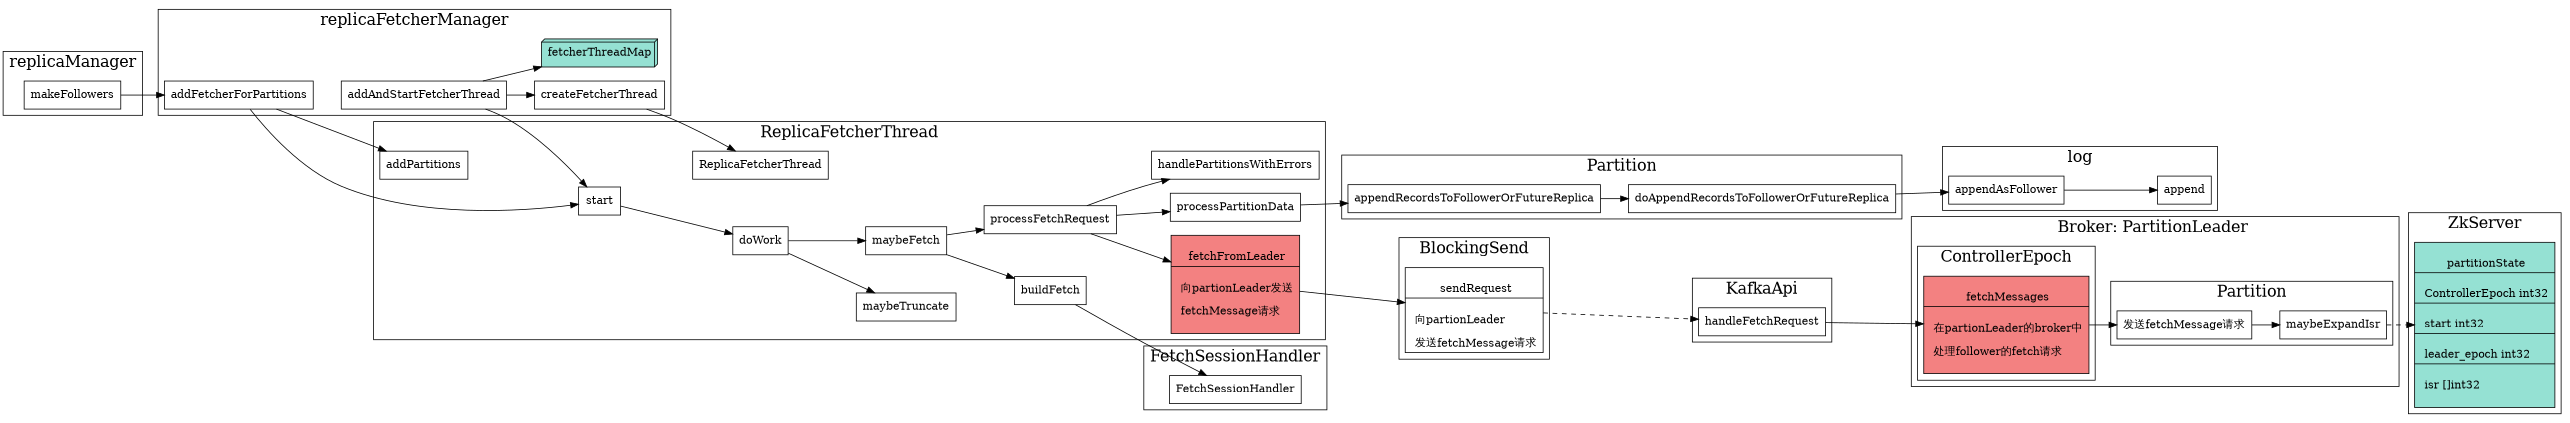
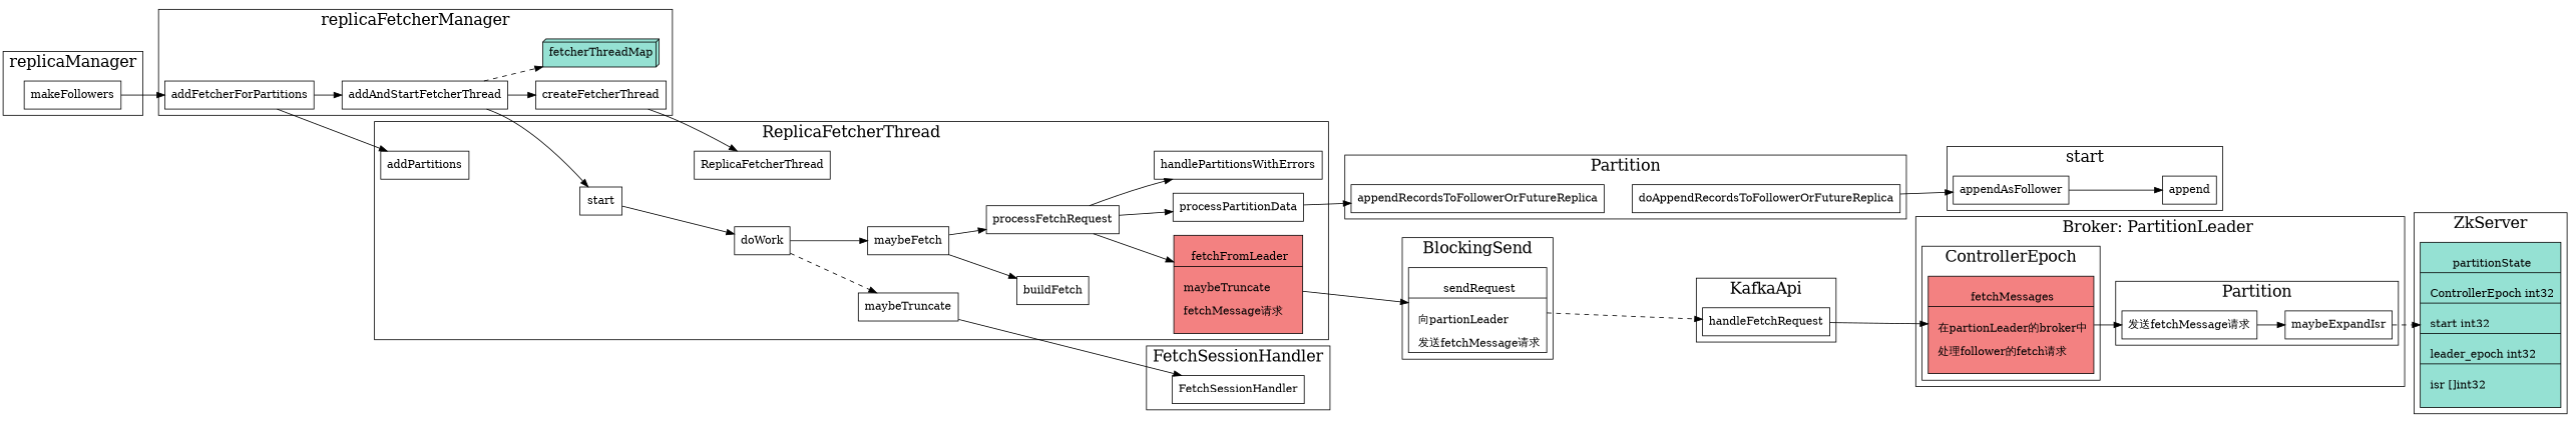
  digraph {
    newrank=true
    rankdir=LR
    node [shape=box]
    FetchSessionHandler
    n2 [label="{{\n        sendRequest|\n        向partionLeader \l \n        发送fetchMessage请求\n      }}" shape=record]
    addPartitions
    ReplicaFetcherThread
    n5 [label=start]
    doWork
    maybeTruncate
    maybeFetch
-   n9 [fillcolor="#f38181" label="{{\n        fetchFromLeader|\n          向partionLeader发送\l \n          fetchMessage请求\l\n      }}" shape=record style=filled]
+   n9 [fillcolor="#f38181" label="{{\n        fetchFromLeader|\n          maybeTruncate\l \n          fetchMessage请求\l\n      }}" shape=record style=filled]
    buildFetch
    processFetchRequest
    processPartitionData
    handlePartitionsWithErrors
    addFetcherForPartitions
    addAndStartFetcherThread
    createFetcherThread
    n17 [fillcolor="#95e1d3" label=fetcherThreadMap shape=box3d style=filled]
    n18 [fillcolor="#95e1d3" label="{{\n        partitionState|\n          ControllerEpoch int32\l|\n          start int32\l|\n          leader_epoch int32\l|\n          isr []int32\l\n      }}" shape=record style=filled]
    appendAsFollower
    append
    n21 [label="发送fetchMessage请求"]
    maybeExpandIsr
    n23 [fillcolor="#f38181" label="{{\n        fetchMessages|\n          在partionLeader的broker中\l \n          处理follower的fetch请求\l\n      }}" shape=record style=filled]
    appendRecordsToFollowerOrFutureReplica
    doAppendRecordsToFollowerOrFutureReplica
    makeFollowers
    handleFetchRequest
    subgraph cluster_1 {
      fontsize=20
      label=FetchSessionHandler
      FetchSessionHandler
    }
    subgraph cluster_2 {
      fontsize=20
      label=BlockingSend
      n2
    }
    subgraph cluster_3 {
      fontsize=20
      label=ReplicaFetcherThread
      addPartitions
      ReplicaFetcherThread
      n5
      doWork
      maybeTruncate
      maybeFetch
      n9
      buildFetch
      processFetchRequest
      processPartitionData
      handlePartitionsWithErrors
    }
    subgraph cluster_4 {
      fontsize=20
      label=replicaFetcherManager
      addFetcherForPartitions
      addAndStartFetcherThread
      createFetcherThread
      n17
    }
    subgraph cluster_5 {
      fontsize=20
      label=ZkServer
      n18
    }
    subgraph cluster_6 {
      fontsize=20
-     label=log
+     label=start
      appendAsFollower
      append
    }
    subgraph cluster_7 {
      fontsize=20
      label="Broker: PartitionLeader "
      subgraph cluster_8 {
        fontsize=20
        label=Partition
        n21
        maybeExpandIsr
      }
      subgraph cluster_9 {
        fontsize=20
        label=ControllerEpoch
        n23
      }
    }
    subgraph cluster_10 {
      fontsize=20
      label=Partition
      appendRecordsToFollowerOrFutureReplica
      doAppendRecordsToFollowerOrFutureReplica
    }
    subgraph cluster_11 {
      fontsize=20
      label=replicaManager
      makeFollowers
    }
    subgraph cluster_12 {
      fontsize=20
      label=KafkaApi
      handleFetchRequest
    }
    n2 -> handleFetchRequest [style=dashed]
    n5 -> doWork
-   doWork -> maybeTruncate
+   doWork -> maybeTruncate [style=dashed]
    doWork -> maybeFetch
    maybeFetch -> buildFetch
    maybeFetch -> processFetchRequest
    n9 -> n2
-   buildFetch -> FetchSessionHandler
+   maybeTruncate -> FetchSessionHandler
    processFetchRequest -> n9
    processFetchRequest -> processPartitionData
    processFetchRequest -> handlePartitionsWithErrors
    processPartitionData -> appendRecordsToFollowerOrFutureReplica
    addFetcherForPartitions -> addPartitions
-   addFetcherForPartitions -> n5
+   addFetcherForPartitions -> addAndStartFetcherThread
    addAndStartFetcherThread -> n5
    addAndStartFetcherThread -> createFetcherThread
-   addAndStartFetcherThread -> n17
+   addAndStartFetcherThread -> n17 [style=dashed]
    createFetcherThread -> ReplicaFetcherThread
    appendAsFollower -> append
    n21 -> maybeExpandIsr
    maybeExpandIsr -> n18 [style=dashed]
    n23 -> n21
-   appendRecordsToFollowerOrFutureReplica -> doAppendRecordsToFollowerOrFutureReplica
    doAppendRecordsToFollowerOrFutureReplica -> appendAsFollower
    makeFollowers -> addFetcherForPartitions
    handleFetchRequest -> n23
  }
